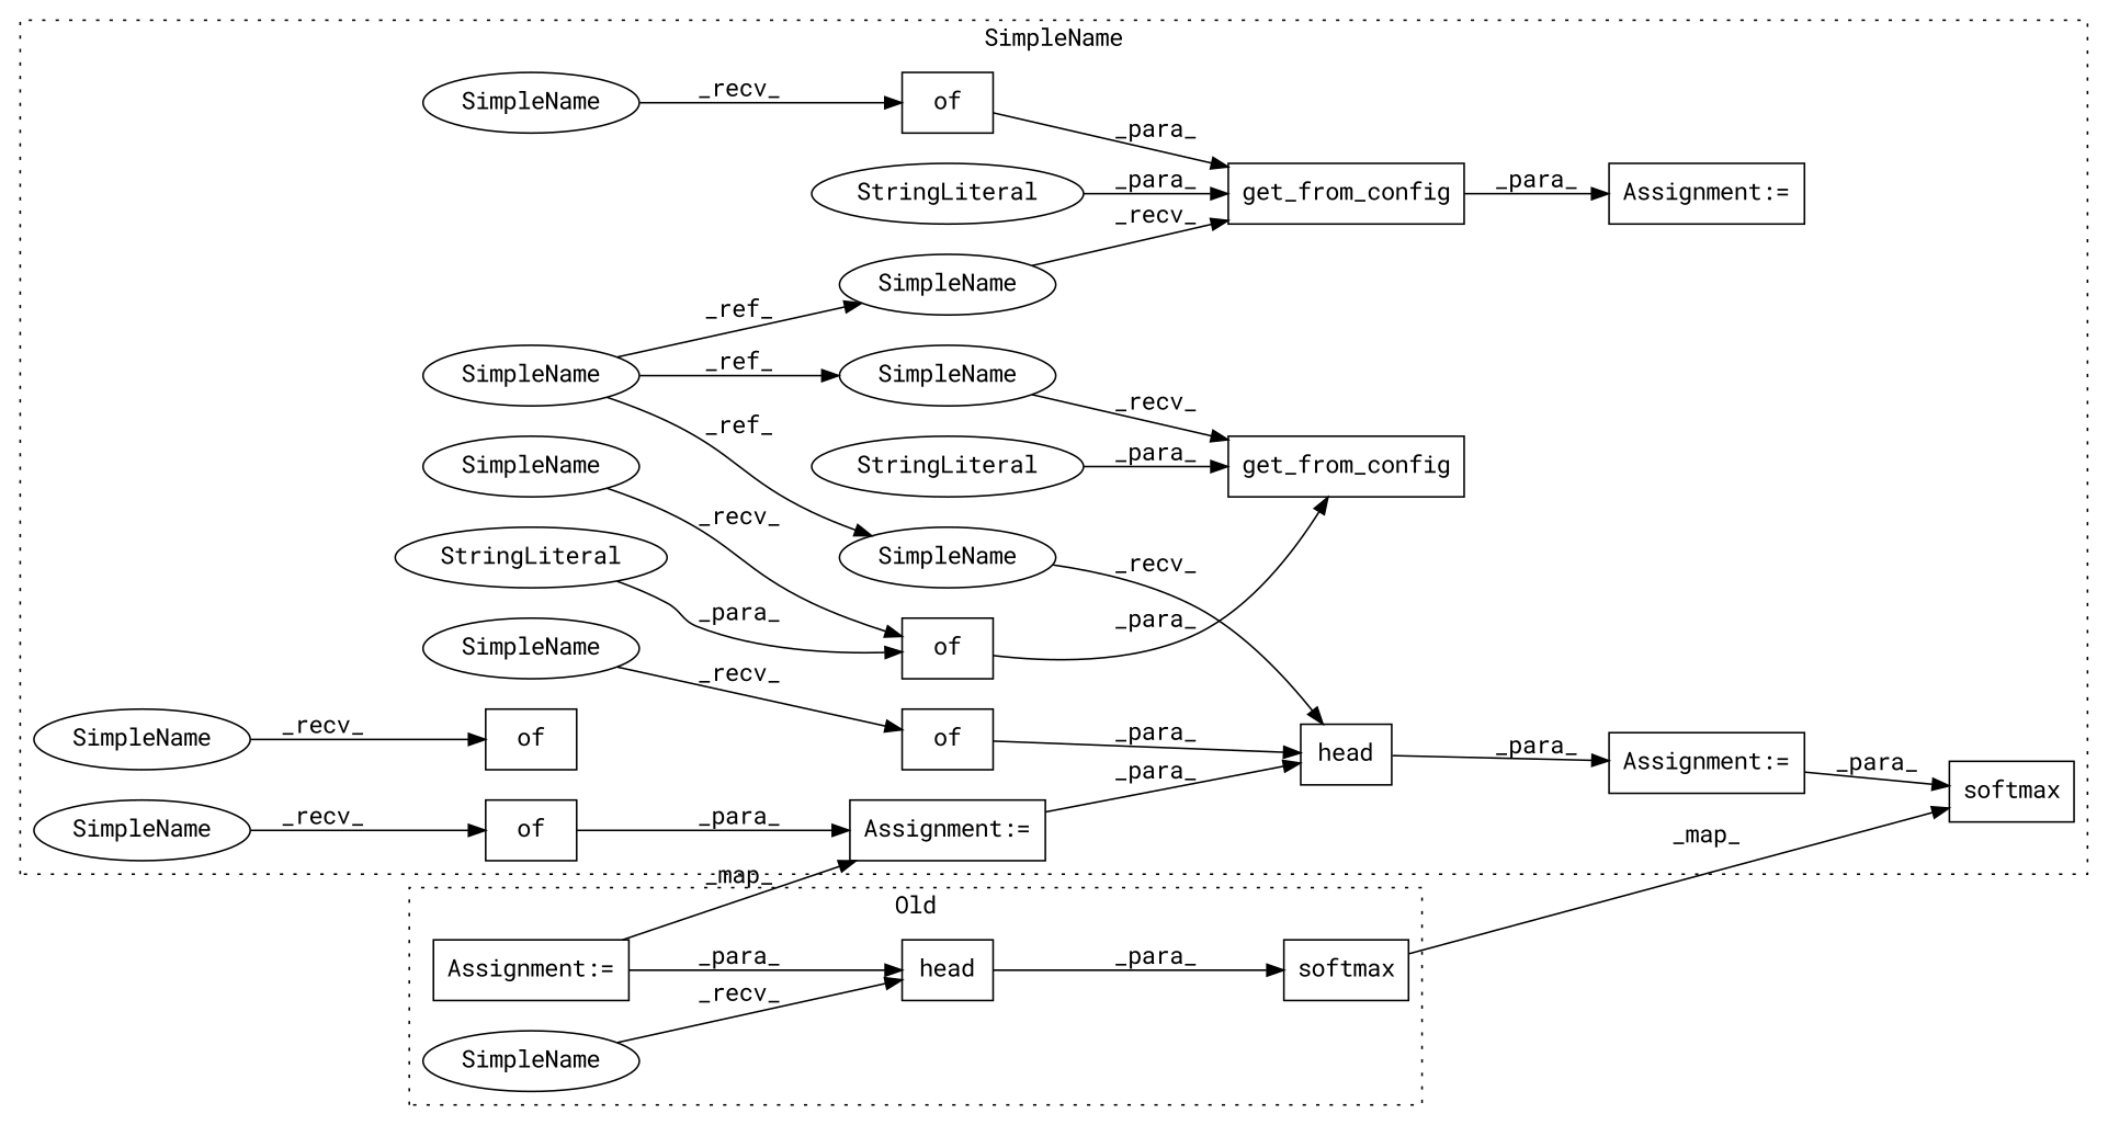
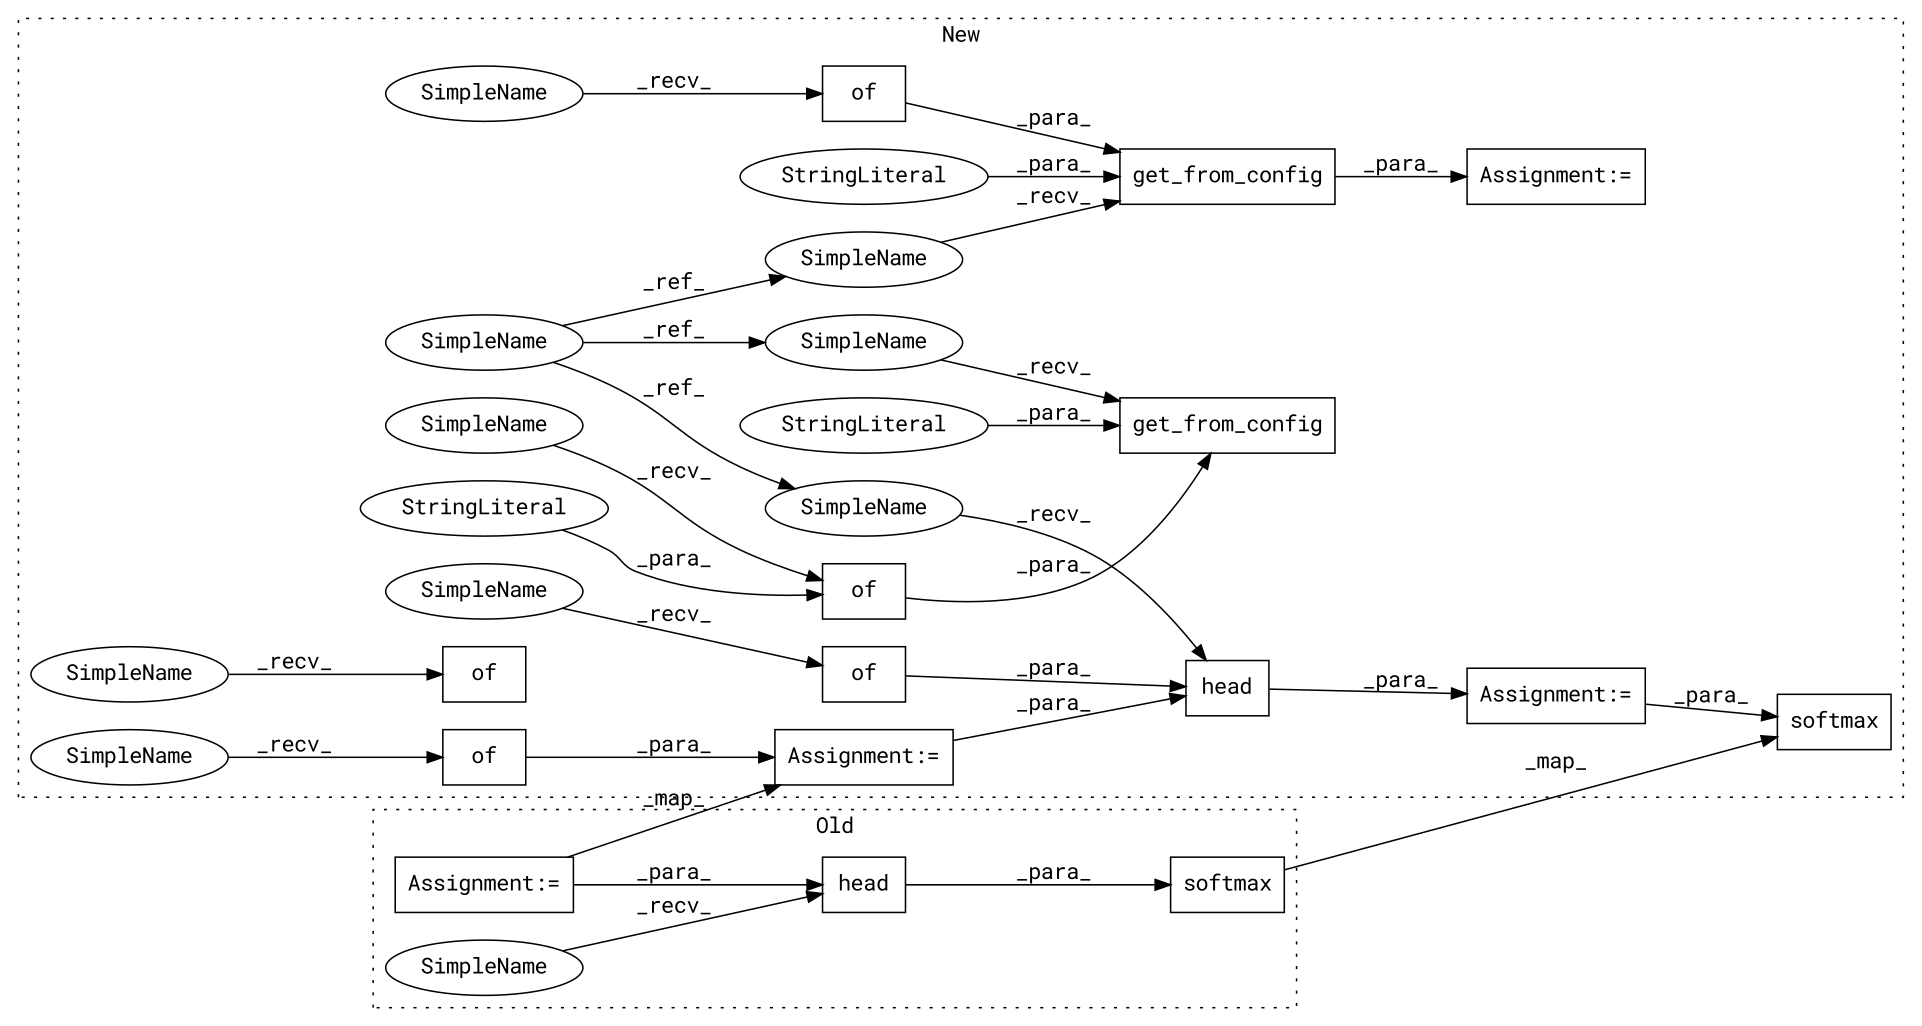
  digraph {
    rankdir=LR
    fontname="Roboto Mono"
    node [a=32 l=4 shape=box fontname="Roboto Mono"]
    edge [fontname="Roboto Mono"]
    n1 [l="5,1" label=head s="1203,1240"]
    n2 [a=7 l=1 label="Assignment:=" s=1010]
    n3 [l="8,1" label=softmax s="1319,1351"]
    n4 [a=42 label=SimpleName s=1198 shape=ellipse]
    n5 [label=of s=1548]
    n6 [l="3,1" label=of s="943,963"]
    n7 [l="16,1" label=get_from_config s="909,964"]
    n8 [l="5,1" label=head s="1533,1552"]
    n9 [a=42 label=SimpleName s=153 shape=ellipse]
    n10 [l="16,1" label=get_from_config s="1057,1112"]
    n11 [a=45 l=9 label=StringLiteral s=946 shape=ellipse]
    n12 [a=45 l=13 label=StringLiteral s=925 shape=ellipse]
    n13 [a=45 l=6 label=StringLiteral s=1073 shape=ellipse]
    n14 [a=7 l=1 label="Assignment:=" s=1430]
    n15 [l="8,1" label=softmax s="1633,1665"]
    n16 [label=of s=1473]
    n17 [a=7 l=1 label="Assignment:=" s=1051]
    n18 [l="3,1" label=of s="1163,1183"]
    n19 [a=7 l=1 label="Assignment:=" s=1527]
    n20 [l="3,1" label=of s="1084,1111"]
    n21 [a=42 l=3 label=SimpleName s=1080 shape=ellipse]
    n22 [a=42 l=3 label=SimpleName s=1544 shape=ellipse]
    n23 [a=42 l=3 label=SimpleName s=1469 shape=ellipse]
    n24 [a=42 l=3 label=SimpleName s=1159 shape=ellipse]
    n25 [a=42 l=3 label=SimpleName s=939 shape=ellipse]
    n26 [a=42 label=SimpleName s=1052 shape=ellipse]
    n27 [a=42 label=SimpleName s=1528 shape=ellipse]
    n28 [a=42 label=SimpleName s=904 shape=ellipse]
    subgraph cluster_1 {
      label=Old
      style=dotted
      n1
      n2
      n3
      n4
    }
    subgraph cluster_2 {
-     label=SimpleName
+     label=New
      style=dotted
      n5
      n6
      n7
      n8
      n9
      n10
      n11
      n12
      n13
      n14
      n15
      n16
      n17
      n18
      n19
      n20
      n21
      n22
      n23
      n24
      n25
      n26
      n27
      n28
    }
    n1 -> n3 [label=_para_]
    n2 -> n1 [label=_para_]
    n2 -> n14 [label=_map_]
    n3 -> n15 [label=_map_]
    n4 -> n1 [label=_recv_]
    n5 -> n8 [label=_para_]
    n6 -> n7 [label=_para_]
    n8 -> n19 [label=_para_]
    n9 -> n26 [label=_ref_]
    n9 -> n27 [label=_ref_]
    n9 -> n28 [label=_ref_]
    n10 -> n17 [label=_para_]
    n11 -> n6 [label=_para_]
    n12 -> n7 [label=_para_]
    n13 -> n10 [label=_para_]
    n14 -> n8 [label=_para_]
    n16 -> n14 [label=_para_]
    n19 -> n15 [label=_para_]
    n20 -> n10 [label=_para_]
    n21 -> n20 [label=_recv_]
    n22 -> n5 [label=_recv_]
    n23 -> n16 [label=_recv_]
    n24 -> n18 [label=_recv_]
    n25 -> n6 [label=_recv_]
    n26 -> n10 [label=_recv_]
    n27 -> n8 [label=_recv_]
    n28 -> n7 [label=_recv_]
  }
